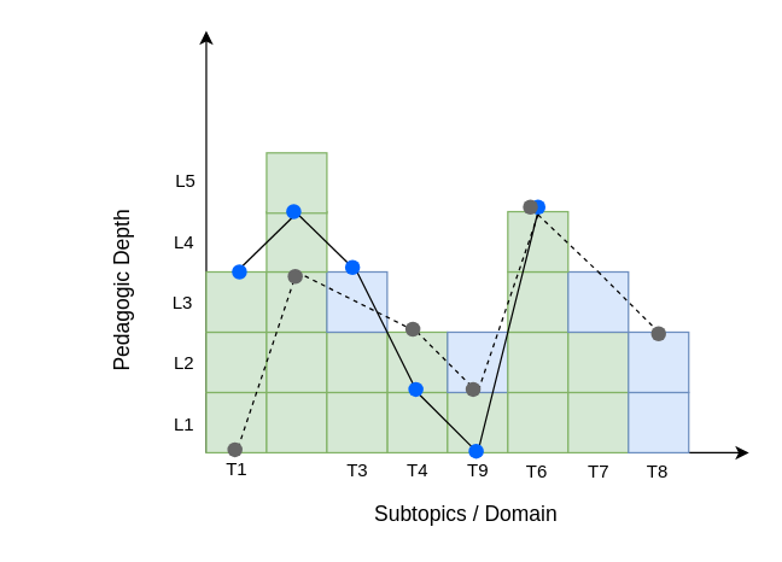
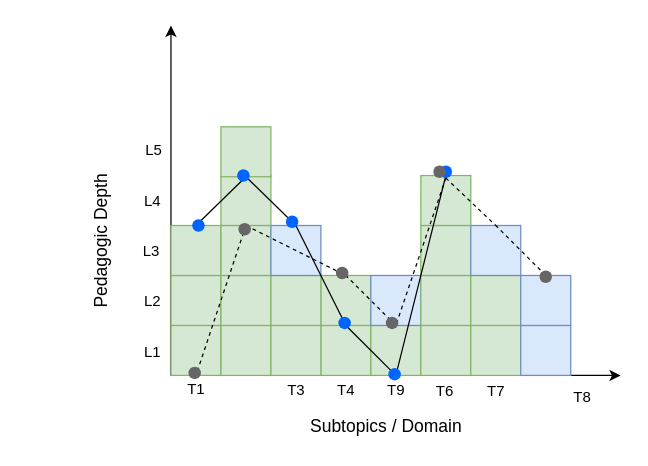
  <mxCell id="0" />
  <mxCell id="1" parent="0" />
  <mxCell id="2" value="" style="endArrow=classic;html=1;" edge="1" parent="1"><mxGeometry width="50" height="50" relative="1" as="geometry"><mxPoint x="136" y="300" as="sourcePoint" /><mxPoint x="136" y="20" as="targetPoint" /></mxGeometry></mxCell>
  <mxCell id="3" value="" style="endArrow=classic;html=1;" edge="1" parent="1"><mxGeometry width="50" height="50" relative="1" as="geometry"><mxPoint x="136" y="300" as="sourcePoint" /><mxPoint x="496" y="300" as="targetPoint" /></mxGeometry></mxCell>
  <mxCell id="4" value="" style="whiteSpace=wrap;html=1;aspect=fixed;fillColor=#d5e8d4;strokeColor=#82b366;" vertex="1" parent="1"><mxGeometry x="136" y="260" width="40" height="40" as="geometry" /></mxCell>
  <mxCell id="5" value="" style="whiteSpace=wrap;html=1;aspect=fixed;fillColor=#d5e8d4;strokeColor=#82b366;" vertex="1" parent="1"><mxGeometry x="176" y="260" width="40" height="40" as="geometry" /></mxCell>
  <mxCell id="6" value="" style="whiteSpace=wrap;html=1;aspect=fixed;fillColor=#d5e8d4;strokeColor=#82b366;" vertex="1" parent="1"><mxGeometry x="256" y="260" width="40" height="40" as="geometry" /></mxCell>
  <mxCell id="7" value="" style="whiteSpace=wrap;html=1;aspect=fixed;fillColor=#d5e8d4;strokeColor=#82b366;" vertex="1" parent="1"><mxGeometry x="216" y="260" width="40" height="40" as="geometry" /></mxCell>
  <mxCell id="8" value="" style="whiteSpace=wrap;html=1;aspect=fixed;fillColor=#d5e8d4;strokeColor=#82b366;" vertex="1" parent="1"><mxGeometry x="296" y="260" width="40" height="40" as="geometry" /></mxCell>
  <mxCell id="9" value="" style="whiteSpace=wrap;html=1;aspect=fixed;fillColor=#d5e8d4;strokeColor=#82b366;" vertex="1" parent="1"><mxGeometry x="336" y="260" width="40" height="40" as="geometry" /></mxCell>
  <mxCell id="10" value="" style="whiteSpace=wrap;html=1;aspect=fixed;fillColor=#d5e8d4;strokeColor=#82b366;" vertex="1" parent="1"><mxGeometry x="376" y="260" width="40" height="40" as="geometry" /></mxCell>
  <mxCell id="11" value="" style="whiteSpace=wrap;html=1;aspect=fixed;fillColor=#dae8fc;strokeColor=#6c8ebf;" vertex="1" parent="1"><mxGeometry x="416" y="260" width="40" height="40" as="geometry" /></mxCell>
  <mxCell id="12" value="" style="whiteSpace=wrap;html=1;aspect=fixed;fillColor=#d5e8d4;strokeColor=#82b366;" vertex="1" parent="1"><mxGeometry x="136" y="220" width="40" height="40" as="geometry" /></mxCell>
  <mxCell id="13" value="" style="whiteSpace=wrap;html=1;aspect=fixed;fillColor=#d5e8d4;strokeColor=#82b366;" vertex="1" parent="1"><mxGeometry x="176" y="220" width="40" height="40" as="geometry" /></mxCell>
  <mxCell id="14" value="" style="whiteSpace=wrap;html=1;aspect=fixed;fillColor=#d5e8d4;strokeColor=#82b366;" vertex="1" parent="1"><mxGeometry x="256" y="220" width="40" height="40" as="geometry" /></mxCell>
  <mxCell id="15" value="" style="whiteSpace=wrap;html=1;aspect=fixed;fillColor=#d5e8d4;strokeColor=#82b366;" vertex="1" parent="1"><mxGeometry x="216" y="220" width="40" height="40" as="geometry" /></mxCell>
  <mxCell id="16" value="" style="whiteSpace=wrap;html=1;aspect=fixed;fillColor=#dae8fc;strokeColor=#6c8ebf;" vertex="1" parent="1"><mxGeometry x="296" y="220" width="40" height="40" as="geometry" /></mxCell>
  <mxCell id="17" value="" style="whiteSpace=wrap;html=1;aspect=fixed;fillColor=#d5e8d4;strokeColor=#82b366;" vertex="1" parent="1"><mxGeometry x="336" y="220" width="40" height="40" as="geometry" /></mxCell>
  <mxCell id="18" value="" style="whiteSpace=wrap;html=1;aspect=fixed;fillColor=#d5e8d4;strokeColor=#82b366;" vertex="1" parent="1"><mxGeometry x="376" y="220" width="40" height="40" as="geometry" /></mxCell>
  <mxCell id="19" value="" style="whiteSpace=wrap;html=1;aspect=fixed;fillColor=#dae8fc;strokeColor=#6c8ebf;" vertex="1" parent="1"><mxGeometry x="416" y="220" width="40" height="40" as="geometry" /></mxCell>
  <mxCell id="20" value="" style="whiteSpace=wrap;html=1;aspect=fixed;fillColor=#d5e8d4;strokeColor=#82b366;" vertex="1" parent="1"><mxGeometry x="136" y="180" width="40" height="40" as="geometry" /></mxCell>
  <mxCell id="21" value="" style="whiteSpace=wrap;html=1;aspect=fixed;fillColor=#d5e8d4;strokeColor=#82b366;" vertex="1" parent="1"><mxGeometry x="176" y="180" width="40" height="40" as="geometry" /></mxCell>
  <mxCell id="22" value="" style="whiteSpace=wrap;html=1;aspect=fixed;fillColor=#dae8fc;strokeColor=#6c8ebf;" vertex="1" parent="1"><mxGeometry x="216" y="180" width="40" height="40" as="geometry" /></mxCell>
  <mxCell id="23" value="" style="whiteSpace=wrap;html=1;aspect=fixed;fillColor=#d5e8d4;strokeColor=#82b366;" vertex="1" parent="1"><mxGeometry x="336" y="180" width="40" height="40" as="geometry" /></mxCell>
  <mxCell id="24" value="" style="whiteSpace=wrap;html=1;aspect=fixed;fillColor=#dae8fc;strokeColor=#6c8ebf;" vertex="1" parent="1"><mxGeometry x="376" y="180" width="40" height="40" as="geometry" /></mxCell>
  <mxCell id="25" value="" style="whiteSpace=wrap;html=1;aspect=fixed;fillColor=#d5e8d4;strokeColor=#82b366;" vertex="1" parent="1"><mxGeometry x="176" y="140" width="40" height="40" as="geometry" /></mxCell>
  <mxCell id="26" value="" style="whiteSpace=wrap;html=1;aspect=fixed;fillColor=#d5e8d4;strokeColor=#82b366;direction=west;" vertex="1" parent="1"><mxGeometry x="176" y="101" width="40" height="40" as="geometry" /></mxCell>
  <mxCell id="27" value="" style="whiteSpace=wrap;html=1;aspect=fixed;fillColor=#d5e8d4;strokeColor=#82b366;" vertex="1" parent="1"><mxGeometry x="336" y="140" width="40" height="40" as="geometry" /></mxCell>
  <mxCell id="28" value="" style="endArrow=none;html=1;exitX=0.5;exitY=1;exitDx=0;exitDy=0;entryX=0.5;entryY=0;entryDx=0;entryDy=0;" edge="1" parent="1" source="14" target="22"><mxGeometry width="50" height="50" relative="1" as="geometry"><mxPoint x="126" y="380" as="sourcePoint" /><mxPoint x="176" y="330" as="targetPoint" /></mxGeometry></mxCell>
  <mxCell id="29" value="" style="endArrow=none;html=1;exitX=0.5;exitY=0;exitDx=0;exitDy=0;" edge="1" parent="1" source="26"><mxGeometry width="50" height="50" relative="1" as="geometry"><mxPoint x="126" y="360" as="sourcePoint" /><mxPoint x="236" y="180" as="targetPoint" /></mxGeometry></mxCell>
  <mxCell id="30" value="" style="endArrow=none;html=1;entryX=0.5;entryY=0;entryDx=0;entryDy=0;exitX=0.5;exitY=0;exitDx=0;exitDy=0;" edge="1" parent="1" source="20" target="26"><mxGeometry width="50" height="50" relative="1" as="geometry"><mxPoint x="126" y="380" as="sourcePoint" /><mxPoint x="176" y="330" as="targetPoint" /></mxGeometry></mxCell>
  <mxCell id="31" value="" style="endArrow=none;html=1;entryX=0.5;entryY=0;entryDx=0;entryDy=0;exitX=0.5;exitY=1;exitDx=0;exitDy=0;" edge="1" parent="1" source="8" target="6"><mxGeometry width="50" height="50" relative="1" as="geometry"><mxPoint x="126" y="380" as="sourcePoint" /><mxPoint x="176" y="330" as="targetPoint" /></mxGeometry></mxCell>
  <mxCell id="32" value="" style="endArrow=none;html=1;exitX=0.5;exitY=0;exitDx=0;exitDy=0;" edge="1" parent="1" source="27"><mxGeometry width="50" height="50" relative="1" as="geometry"><mxPoint x="126" y="380" as="sourcePoint" /><mxPoint x="316" y="300" as="targetPoint" /></mxGeometry></mxCell>
  <mxCell id="33" value="T9" style="text;html=1;resizable=0;autosize=1;align=center;verticalAlign=middle;points=[];fillColor=none;strokeColor=none;rounded=0;" vertex="1" parent="1"><mxGeometry x="301" y="302" width="30" height="20" as="geometry" /></mxCell>
  <mxCell id="34" value="T1" style="text;html=1;resizable=0;autosize=1;align=center;verticalAlign=middle;points=[];fillColor=none;strokeColor=none;rounded=0;" vertex="1" parent="1"><mxGeometry x="141" y="301" width="30" height="20" as="geometry" /></mxCell>
  <mxCell id="35" value="T3&lt;br&gt;" style="text;html=1;resizable=0;autosize=1;align=center;verticalAlign=middle;points=[];fillColor=none;strokeColor=none;rounded=0;" vertex="1" parent="1"><mxGeometry x="221" y="302" width="30" height="20" as="geometry" /></mxCell>
  <mxCell id="36" value="T4&lt;br&gt;" style="text;html=1;resizable=0;autosize=1;align=center;verticalAlign=middle;points=[];fillColor=none;strokeColor=none;rounded=0;" vertex="1" parent="1"><mxGeometry x="261" y="302" width="30" height="20" as="geometry" /></mxCell>
  <mxCell id="37" value="T6&lt;br&gt;" style="text;html=1;resizable=0;autosize=1;align=center;verticalAlign=middle;points=[];fillColor=none;strokeColor=none;rounded=0;" vertex="1" parent="1"><mxGeometry x="340" y="303" width="30" height="20" as="geometry" /></mxCell>
  <mxCell id="38" value="T7&lt;br&gt;" style="text;html=1;resizable=0;autosize=1;align=center;verticalAlign=middle;points=[];fillColor=none;strokeColor=none;rounded=0;" vertex="1" parent="1"><mxGeometry x="381" y="303" width="30" height="20" as="geometry" /></mxCell>
- <mxCell id="39" value="T8&lt;br&gt;" style="text;html=1;resizable=0;autosize=1;align=center;verticalAlign=middle;points=[];fillColor=none;strokeColor=none;rounded=0;" vertex="1" parent="1"><mxGeometry x="420" y="303" width="30" height="20" as="geometry" /></mxCell>
+ <mxCell id="39" value="T8&lt;br&gt;" style="text;html=1;resizable=0;autosize=1;align=center;verticalAlign=middle;points=[];fillColor=none;strokeColor=none;rounded=0;" vertex="1" parent="1"><mxGeometry x="450" y="308" width="30" height="20" as="geometry" /></mxCell>
  <mxCell id="40" value="&lt;font style=&quot;font-size: 14px&quot;&gt;Subtopics / Domain&lt;/font&gt;&lt;br&gt;" style="text;html=1;resizable=0;autosize=1;align=center;verticalAlign=middle;points=[];fillColor=none;strokeColor=none;rounded=0;" vertex="1" parent="1"><mxGeometry x="238" y="331" width="140" height="20" as="geometry" /></mxCell>
  <mxCell id="41" value="" style="endArrow=none;dashed=1;html=1;entryX=0.5;entryY=-0.05;entryDx=0;entryDy=0;entryPerimeter=0;exitX=0.5;exitY=0;exitDx=0;exitDy=0;" edge="1" parent="1" source="21" target="34"><mxGeometry width="50" height="50" relative="1" as="geometry"><mxPoint x="126" y="420" as="sourcePoint" /><mxPoint x="176" y="370" as="targetPoint" /></mxGeometry></mxCell>
  <mxCell id="42" value="" style="shape=ellipse;fillColor=#0065FF;strokeColor=none;html=1" vertex="1" parent="1"><mxGeometry x="153" y="175" width="10" height="10" as="geometry" /></mxCell>
  <mxCell id="43" value="" style="shape=ellipse;fillColor=#0065FF;strokeColor=none;html=1" vertex="1" parent="1"><mxGeometry x="189" y="135" width="10" height="10" as="geometry" /></mxCell>
  <mxCell id="44" value="" style="shape=ellipse;fillColor=#0065FF;strokeColor=none;html=1" vertex="1" parent="1"><mxGeometry x="228" y="172" width="10" height="10" as="geometry" /></mxCell>
  <mxCell id="45" value="" style="shape=ellipse;fillColor=#0065FF;strokeColor=none;html=1" vertex="1" parent="1"><mxGeometry x="270" y="253" width="10" height="10" as="geometry" /></mxCell>
  <mxCell id="46" value="" style="shape=ellipse;fillColor=#0065FF;strokeColor=none;html=1" vertex="1" parent="1"><mxGeometry x="310" y="294" width="10" height="10" as="geometry" /></mxCell>
  <mxCell id="47" value="" style="shape=ellipse;fillColor=#0065FF;strokeColor=none;html=1" vertex="1" parent="1"><mxGeometry x="351" y="132" width="10" height="10" as="geometry" /></mxCell>
  <mxCell id="48" value="" style="shape=ellipse;fillColor=#666666;strokeColor=none;html=1" vertex="1" parent="1"><mxGeometry x="150" y="293" width="10" height="10" as="geometry" /></mxCell>
  <mxCell id="49" value="" style="endArrow=none;dashed=1;html=1;entryX=0.5;entryY=0;entryDx=0;entryDy=0;exitX=0.5;exitY=1;exitDx=0;exitDy=0;" edge="1" parent="1" source="25" target="14"><mxGeometry width="50" height="50" relative="1" as="geometry"><mxPoint x="126" y="420" as="sourcePoint" /><mxPoint x="176" y="370" as="targetPoint" /></mxGeometry></mxCell>
  <mxCell id="50" value="" style="endArrow=none;dashed=1;html=1;entryX=0.5;entryY=0;entryDx=0;entryDy=0;exitX=0.5;exitY=1;exitDx=0;exitDy=0;" edge="1" parent="1" source="16" target="14"><mxGeometry width="50" height="50" relative="1" as="geometry"><mxPoint x="126" y="420" as="sourcePoint" /><mxPoint x="176" y="370" as="targetPoint" /></mxGeometry></mxCell>
  <mxCell id="51" value="" style="endArrow=none;dashed=1;html=1;entryX=0.5;entryY=0;entryDx=0;entryDy=0;exitX=0.5;exitY=1;exitDx=0;exitDy=0;" edge="1" parent="1" source="47" target="8"><mxGeometry width="50" height="50" relative="1" as="geometry"><mxPoint x="126" y="420" as="sourcePoint" /><mxPoint x="176" y="370" as="targetPoint" /></mxGeometry></mxCell>
  <mxCell id="52" value="" style="endArrow=none;dashed=1;html=1;entryX=0.5;entryY=0;entryDx=0;entryDy=0;exitX=0.5;exitY=1;exitDx=0;exitDy=0;" edge="1" parent="1" source="47" target="24"><mxGeometry width="50" height="50" relative="1" as="geometry"><mxPoint x="126" y="420" as="sourcePoint" /><mxPoint x="176" y="370" as="targetPoint" /></mxGeometry></mxCell>
  <mxCell id="53" value="" style="endArrow=none;dashed=1;html=1;entryX=0.5;entryY=0;entryDx=0;entryDy=0;exitX=0.5;exitY=0;exitDx=0;exitDy=0;" edge="1" parent="1" source="19" target="24"><mxGeometry width="50" height="50" relative="1" as="geometry"><mxPoint x="126" y="420" as="sourcePoint" /><mxPoint x="176" y="370" as="targetPoint" /></mxGeometry></mxCell>
  <mxCell id="54" value="" style="shape=ellipse;fillColor=#666666;strokeColor=none;html=1" vertex="1" parent="1"><mxGeometry x="190" y="178" width="10" height="10" as="geometry" /></mxCell>
  <mxCell id="55" value="" style="shape=ellipse;fillColor=#666666;strokeColor=none;html=1" vertex="1" parent="1"><mxGeometry x="268" y="213" width="10" height="10" as="geometry" /></mxCell>
  <mxCell id="56" value="" style="shape=ellipse;fillColor=#666666;strokeColor=none;html=1" vertex="1" parent="1"><mxGeometry x="308" y="253" width="10" height="10" as="geometry" /></mxCell>
  <mxCell id="57" value="" style="shape=ellipse;fillColor=#666666;strokeColor=none;html=1" vertex="1" parent="1"><mxGeometry x="346" y="132" width="10" height="10" as="geometry" /></mxCell>
  <mxCell id="58" value="" style="shape=ellipse;fillColor=#666666;strokeColor=none;html=1" vertex="1" parent="1"><mxGeometry x="431" y="216" width="10" height="10" as="geometry" /></mxCell>
  <mxCell id="59" value="&lt;font style=&quot;font-size: 14px&quot;&gt;Pedagogic Depth&lt;/font&gt;&lt;br&gt;" style="text;html=1;resizable=0;autosize=1;align=center;verticalAlign=middle;points=[];fillColor=none;strokeColor=none;rounded=0;rotation=-90;" vertex="1" parent="1"><mxGeometry x="20" y="183" width="120" height="20" as="geometry" /></mxCell>
  <mxCell id="60" value="L1" style="text;html=1;resizable=0;autosize=1;align=center;verticalAlign=middle;points=[];fillColor=none;strokeColor=none;rounded=0;" vertex="1" parent="1"><mxGeometry x="106" y="272" width="30" height="20" as="geometry" /></mxCell>
  <mxCell id="61" value="L2" style="text;html=1;resizable=0;autosize=1;align=center;verticalAlign=middle;points=[];fillColor=none;strokeColor=none;rounded=0;" vertex="1" parent="1"><mxGeometry x="106" y="231" width="30" height="20" as="geometry" /></mxCell>
  <mxCell id="62" value="L3" style="text;html=1;resizable=0;autosize=1;align=center;verticalAlign=middle;points=[];fillColor=none;strokeColor=none;rounded=0;" vertex="1" parent="1"><mxGeometry x="105" y="191" width="30" height="20" as="geometry" /></mxCell>
  <mxCell id="63" value="L4" style="text;html=1;resizable=0;autosize=1;align=center;verticalAlign=middle;points=[];fillColor=none;strokeColor=none;rounded=0;" vertex="1" parent="1"><mxGeometry x="106" y="151" width="30" height="20" as="geometry" /></mxCell>
  <mxCell id="64" value="L5" style="text;html=1;resizable=0;autosize=1;align=center;verticalAlign=middle;points=[];fillColor=none;strokeColor=none;rounded=0;" vertex="1" parent="1"><mxGeometry x="107" y="110" width="30" height="20" as="geometry" /></mxCell>
